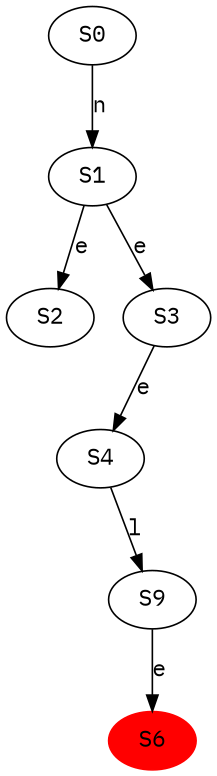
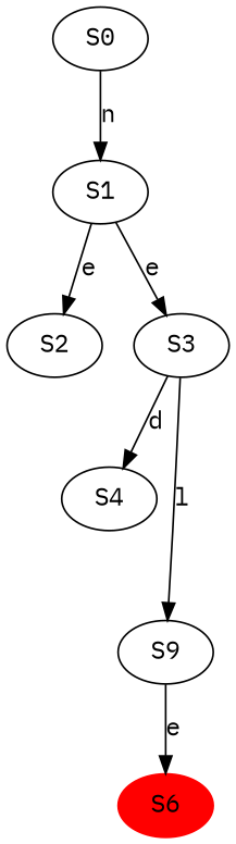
  digraph {
    fontname="IBM Plex Mono"
    node [fontname="IBM Plex Mono"]
    edge [fontname="IBM Plex Mono"]
    S0
    S1
    S2
    S3
    S4
    n6 [label=S9]
    S6 [color=red style=filled]
    S0 -> S1 [label=n]
    S1 -> S2 [label=e]
    S1 -> S3 [label=e]
-   S3 -> S4 [label=e]
-   S4 -> n6 [label=l]
+   S3 -> S4 [label=d]
+   S3 -> n6 [label=l]
    n6 -> S6 [label=e]
  }
